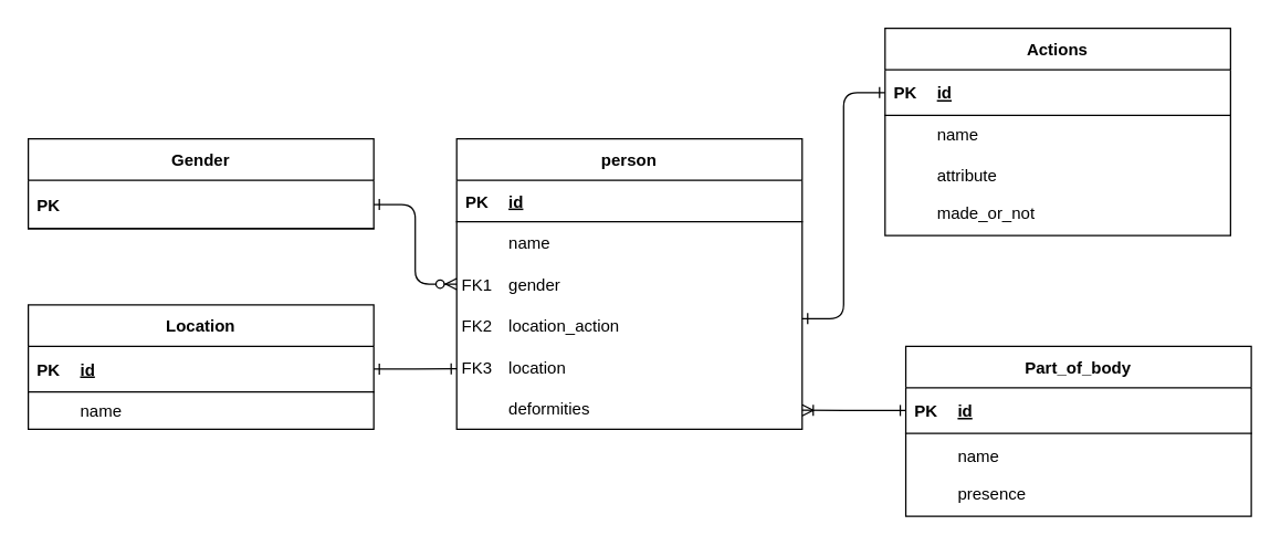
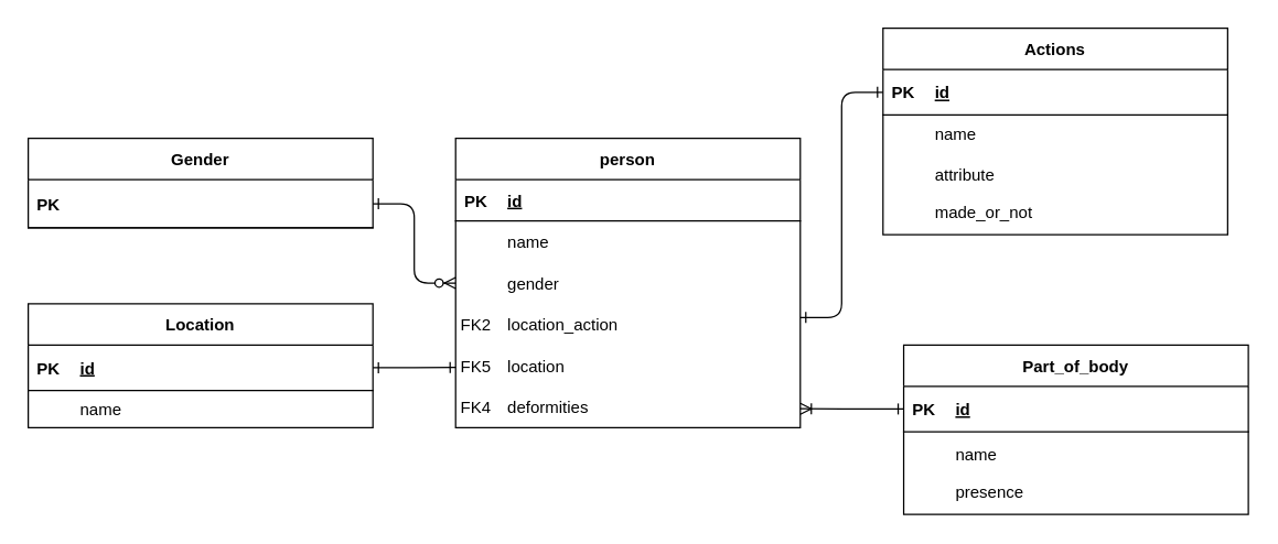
  <mxCell id="0" />
  <mxCell id="1" parent="0" />
  <mxCell id="2" value="" style="edgeStyle=entityRelationEdgeStyle;endArrow=ERzeroToMany;startArrow=ERone;endFill=1;startFill=0;entryX=0;entryY=0.5;entryDx=0;entryDy=0;" parent="1" source="25" target="11" edge="1"><mxGeometry width="100" height="100" relative="1" as="geometry"><mxPoint x="220" y="700" as="sourcePoint" /><mxPoint x="320" y="600" as="targetPoint" /></mxGeometry></mxCell>
  <mxCell id="3" value="" style="edgeStyle=entityRelationEdgeStyle;endArrow=ERone;startArrow=ERone;endFill=0;startFill=0;strokeColor=default;entryX=0;entryY=0.5;entryDx=0;entryDy=0;" parent="1" target="15" edge="1"><mxGeometry width="100" height="100" relative="1" as="geometry"><mxPoint x="580" y="230" as="sourcePoint" /><mxPoint x="340" y="185" as="targetPoint" /></mxGeometry></mxCell>
  <mxCell id="4" value="person" style="shape=table;startSize=30;container=1;collapsible=1;childLayout=tableLayout;fixedRows=1;rowLines=0;fontStyle=1;align=center;resizeLast=1;columnLines=0;snapToPoint=0;rounded=0;" parent="1" vertex="1"><mxGeometry x="330" y="100" width="250" height="210" as="geometry"><mxRectangle x="450" y="120" width="80" height="30" as="alternateBounds" /></mxGeometry></mxCell>
  <mxCell id="5" value="" style="shape=partialRectangle;collapsible=0;dropTarget=0;pointerEvents=0;fillColor=none;points=[[0,0.5],[1,0.5]];portConstraint=eastwest;top=0;left=0;right=0;bottom=1;" parent="4" vertex="1"><mxGeometry y="30" width="250" height="30" as="geometry" /></mxCell>
  <mxCell id="6" value="PK" style="shape=partialRectangle;overflow=hidden;connectable=0;fillColor=none;top=0;left=0;bottom=0;right=0;fontStyle=1;" parent="5" vertex="1"><mxGeometry width="30" height="30" as="geometry"><mxRectangle width="30" height="30" as="alternateBounds" /></mxGeometry></mxCell>
  <mxCell id="7" value="id" style="shape=partialRectangle;overflow=hidden;connectable=0;fillColor=none;top=0;left=0;bottom=0;right=0;align=left;spacingLeft=6;fontStyle=5;" parent="5" vertex="1"><mxGeometry x="30" width="220" height="30" as="geometry"><mxRectangle width="220" height="30" as="alternateBounds" /></mxGeometry></mxCell>
  <mxCell id="8" value="" style="shape=partialRectangle;collapsible=0;dropTarget=0;pointerEvents=0;fillColor=none;points=[[0,0.5],[1,0.5]];portConstraint=eastwest;top=0;left=0;right=0;bottom=0;" parent="4" vertex="1"><mxGeometry y="60" width="250" height="30" as="geometry" /></mxCell>
  <mxCell id="9" value="" style="shape=partialRectangle;overflow=hidden;connectable=0;fillColor=none;top=0;left=0;bottom=0;right=0;" parent="8" vertex="1"><mxGeometry width="30" height="30" as="geometry"><mxRectangle width="30" height="30" as="alternateBounds" /></mxGeometry></mxCell>
  <mxCell id="10" value="name" style="shape=partialRectangle;overflow=hidden;connectable=0;fillColor=none;top=0;left=0;bottom=0;right=0;align=left;spacingLeft=6;" parent="8" vertex="1"><mxGeometry x="30" width="220" height="30" as="geometry"><mxRectangle width="220" height="30" as="alternateBounds" /></mxGeometry></mxCell>
  <mxCell id="11" value="" style="shape=partialRectangle;collapsible=0;dropTarget=0;pointerEvents=0;fillColor=none;points=[[0,0.5],[1,0.5]];portConstraint=eastwest;top=0;left=0;right=0;bottom=0;" parent="4" vertex="1"><mxGeometry y="90" width="250" height="30" as="geometry" /></mxCell>
- <mxCell id="12" value="FK1" style="shape=partialRectangle;overflow=hidden;connectable=0;fillColor=none;top=0;left=0;bottom=0;right=0;" parent="11" vertex="1"><mxGeometry width="30" height="30" as="geometry"><mxRectangle width="30" height="30" as="alternateBounds" /></mxGeometry></mxCell>
  <mxCell id="13" value="gender" style="shape=partialRectangle;overflow=hidden;connectable=0;fillColor=none;top=0;left=0;bottom=0;right=0;align=left;spacingLeft=6;" parent="11" vertex="1"><mxGeometry x="30" width="220" height="30" as="geometry"><mxRectangle width="220" height="30" as="alternateBounds" /></mxGeometry></mxCell>
  <mxCell id="14" value="Actions" style="shape=table;startSize=30;container=1;collapsible=1;childLayout=tableLayout;fixedRows=1;rowLines=0;fontStyle=1;align=center;resizeLast=1;columnLines=0;" parent="1" vertex="1"><mxGeometry x="640" y="20" width="250" height="150" as="geometry" /></mxCell>
  <mxCell id="15" value="" style="shape=partialRectangle;collapsible=0;dropTarget=0;pointerEvents=0;fillColor=none;points=[[0,0.5],[1,0.5]];portConstraint=eastwest;top=0;left=0;right=0;bottom=1;" parent="14" vertex="1"><mxGeometry y="30" width="250" height="33" as="geometry" /></mxCell>
  <mxCell id="16" value="PK" style="shape=partialRectangle;overflow=hidden;connectable=0;fillColor=none;top=0;left=0;bottom=0;right=0;fontStyle=1;" parent="15" vertex="1"><mxGeometry width="30" height="33" as="geometry"><mxRectangle width="30" height="33" as="alternateBounds" /></mxGeometry></mxCell>
  <mxCell id="17" value="id" style="shape=partialRectangle;overflow=hidden;connectable=0;fillColor=none;top=0;left=0;bottom=0;right=0;align=left;spacingLeft=6;fontStyle=5;" parent="15" vertex="1"><mxGeometry x="30" width="220" height="33" as="geometry"><mxRectangle width="220" height="33" as="alternateBounds" /></mxGeometry></mxCell>
  <mxCell id="18" value="" style="shape=partialRectangle;collapsible=0;dropTarget=0;pointerEvents=0;fillColor=none;points=[[0,0.5],[1,0.5]];portConstraint=eastwest;top=0;left=0;right=0;bottom=0;" parent="14" vertex="1"><mxGeometry y="63" width="250" height="27" as="geometry" /></mxCell>
  <mxCell id="19" value="" style="shape=partialRectangle;overflow=hidden;connectable=0;fillColor=none;top=0;left=0;bottom=0;right=0;" parent="18" vertex="1"><mxGeometry width="30" height="27" as="geometry"><mxRectangle width="30" height="27" as="alternateBounds" /></mxGeometry></mxCell>
  <mxCell id="20" value="name" style="shape=partialRectangle;overflow=hidden;connectable=0;fillColor=none;top=0;left=0;bottom=0;right=0;align=left;spacingLeft=6;" parent="18" vertex="1"><mxGeometry x="30" width="220" height="27" as="geometry"><mxRectangle width="220" height="27" as="alternateBounds" /></mxGeometry></mxCell>
  <mxCell id="21" value="" style="shape=partialRectangle;collapsible=0;dropTarget=0;pointerEvents=0;fillColor=none;points=[[0,0.5],[1,0.5]];portConstraint=eastwest;top=0;left=0;right=0;bottom=0;" parent="14" vertex="1"><mxGeometry y="90" width="250" height="33" as="geometry" /></mxCell>
  <mxCell id="22" value="" style="shape=partialRectangle;overflow=hidden;connectable=0;fillColor=none;top=0;left=0;bottom=0;right=0;" parent="21" vertex="1"><mxGeometry width="30" height="33" as="geometry"><mxRectangle width="30" height="33" as="alternateBounds" /></mxGeometry></mxCell>
  <mxCell id="23" value="attribute" style="shape=partialRectangle;overflow=hidden;connectable=0;fillColor=none;top=0;left=0;bottom=0;right=0;align=left;spacingLeft=6;" parent="21" vertex="1"><mxGeometry x="30" width="220" height="33" as="geometry"><mxRectangle width="220" height="33" as="alternateBounds" /></mxGeometry></mxCell>
  <mxCell id="24" value="Gender" style="shape=table;startSize=30;container=1;collapsible=1;childLayout=tableLayout;fixedRows=1;rowLines=0;fontStyle=1;align=center;resizeLast=1;columnLines=0;" parent="1" vertex="1"><mxGeometry x="20" y="100" width="250" height="65" as="geometry" /></mxCell>
  <mxCell id="25" value="" style="shape=partialRectangle;collapsible=0;dropTarget=0;pointerEvents=0;fillColor=none;points=[[0,0.5],[1,0.5]];portConstraint=eastwest;top=0;left=0;right=0;bottom=1;" parent="24" vertex="1"><mxGeometry y="30" width="250" height="35" as="geometry" /></mxCell>
  <mxCell id="26" value="PK" style="shape=partialRectangle;overflow=hidden;connectable=0;fillColor=none;top=0;left=0;bottom=0;right=0;fontStyle=1;" parent="25" vertex="1"><mxGeometry width="30" height="35" as="geometry"><mxRectangle width="30" height="35" as="alternateBounds" /></mxGeometry></mxCell>
  <mxCell id="27" value="location_action" style="shape=partialRectangle;overflow=hidden;connectable=0;fillColor=none;top=0;left=0;bottom=0;right=0;align=left;spacingLeft=6;" parent="1" vertex="1"><mxGeometry x="360" y="220" width="220" height="30" as="geometry"><mxRectangle width="220" height="30" as="alternateBounds" /></mxGeometry></mxCell>
  <mxCell id="28" value="FK2" style="shape=partialRectangle;overflow=hidden;connectable=0;fillColor=none;top=0;left=0;bottom=0;right=0;" parent="1" vertex="1"><mxGeometry x="330" y="220" width="30" height="30" as="geometry"><mxRectangle width="30" height="30" as="alternateBounds" /></mxGeometry></mxCell>
  <mxCell id="29" value="location" style="shape=partialRectangle;overflow=hidden;connectable=0;fillColor=none;top=0;left=0;bottom=0;right=0;align=left;spacingLeft=6;" parent="1" vertex="1"><mxGeometry x="360" y="250" width="220" height="30" as="geometry"><mxRectangle width="220" height="30" as="alternateBounds" /></mxGeometry></mxCell>
- <mxCell id="30" value="FK3" style="shape=partialRectangle;overflow=hidden;connectable=0;fillColor=none;top=0;left=0;bottom=0;right=0;" parent="1" vertex="1"><mxGeometry x="330" y="250" width="30" height="30" as="geometry"><mxRectangle width="30" height="30" as="alternateBounds" /></mxGeometry></mxCell>
+ <mxCell id="30" value="FK5" style="shape=partialRectangle;overflow=hidden;connectable=0;fillColor=none;top=0;left=0;bottom=0;right=0;" parent="1" vertex="1"><mxGeometry x="330" y="250" width="30" height="30" as="geometry"><mxRectangle width="30" height="30" as="alternateBounds" /></mxGeometry></mxCell>
  <mxCell id="31" value="made_or_not" style="shape=partialRectangle;overflow=hidden;connectable=0;fillColor=none;top=0;left=0;bottom=0;right=0;align=left;spacingLeft=6;" parent="1" vertex="1"><mxGeometry x="670" y="137" width="220" height="33" as="geometry"><mxRectangle width="220" height="33" as="alternateBounds" /></mxGeometry></mxCell>
  <mxCell id="32" value="deformities" style="shape=partialRectangle;overflow=hidden;connectable=0;fillColor=none;top=0;left=0;bottom=0;right=0;align=left;spacingLeft=6;" parent="1" vertex="1"><mxGeometry x="360" y="280" width="220" height="30" as="geometry"><mxRectangle width="220" height="30" as="alternateBounds" /></mxGeometry></mxCell>
+ <mxCell id="33" value="FK4" style="shape=partialRectangle;overflow=hidden;connectable=0;fillColor=none;top=0;left=0;bottom=0;right=0;" parent="1" vertex="1"><mxGeometry x="330" y="280" width="30" height="30" as="geometry"><mxRectangle width="30" height="30" as="alternateBounds" /></mxGeometry></mxCell>
  <mxCell id="34" value="Location" style="shape=table;startSize=30;container=1;collapsible=1;childLayout=tableLayout;fixedRows=1;rowLines=0;fontStyle=1;align=center;resizeLast=1;columnLines=0;" parent="1" vertex="1"><mxGeometry x="20" y="220" width="250" height="90" as="geometry" /></mxCell>
  <mxCell id="35" value="" style="shape=partialRectangle;collapsible=0;dropTarget=0;pointerEvents=0;fillColor=none;points=[[0,0.5],[1,0.5]];portConstraint=eastwest;top=0;left=0;right=0;bottom=1;" parent="34" vertex="1"><mxGeometry y="30" width="250" height="33" as="geometry" /></mxCell>
  <mxCell id="36" value="PK" style="shape=partialRectangle;overflow=hidden;connectable=0;fillColor=none;top=0;left=0;bottom=0;right=0;fontStyle=1;" parent="35" vertex="1"><mxGeometry width="30" height="33" as="geometry"><mxRectangle width="30" height="33" as="alternateBounds" /></mxGeometry></mxCell>
  <mxCell id="37" value="id" style="shape=partialRectangle;overflow=hidden;connectable=0;fillColor=none;top=0;left=0;bottom=0;right=0;align=left;spacingLeft=6;fontStyle=5;" parent="35" vertex="1"><mxGeometry x="30" width="220" height="33" as="geometry"><mxRectangle width="220" height="33" as="alternateBounds" /></mxGeometry></mxCell>
  <mxCell id="38" value="" style="shape=partialRectangle;collapsible=0;dropTarget=0;pointerEvents=0;fillColor=none;points=[[0,0.5],[1,0.5]];portConstraint=eastwest;top=0;left=0;right=0;bottom=0;" parent="34" vertex="1"><mxGeometry y="63" width="250" height="27" as="geometry" /></mxCell>
  <mxCell id="39" value="" style="shape=partialRectangle;overflow=hidden;connectable=0;fillColor=none;top=0;left=0;bottom=0;right=0;" parent="38" vertex="1"><mxGeometry width="30" height="27" as="geometry"><mxRectangle width="30" height="27" as="alternateBounds" /></mxGeometry></mxCell>
  <mxCell id="40" value="name" style="shape=partialRectangle;overflow=hidden;connectable=0;fillColor=none;top=0;left=0;bottom=0;right=0;align=left;spacingLeft=6;" parent="38" vertex="1"><mxGeometry x="30" width="220" height="27" as="geometry"><mxRectangle width="220" height="27" as="alternateBounds" /></mxGeometry></mxCell>
  <mxCell id="41" style="edgeStyle=orthogonalEdgeStyle;rounded=0;orthogonalLoop=1;jettySize=auto;html=1;exitX=1;exitY=0.5;exitDx=0;exitDy=0;endArrow=ERone;endFill=0;startArrow=ERone;startFill=0;" parent="1" source="35" edge="1"><mxGeometry relative="1" as="geometry"><mxPoint x="330" y="266.333" as="targetPoint" /></mxGeometry></mxCell>
  <mxCell id="42" value="Part_of_body" style="shape=table;startSize=30;container=1;collapsible=1;childLayout=tableLayout;fixedRows=1;rowLines=0;fontStyle=1;align=center;resizeLast=1;columnLines=0;" parent="1" vertex="1"><mxGeometry x="655" y="250" width="250" height="123" as="geometry" /></mxCell>
  <mxCell id="43" value="" style="shape=partialRectangle;collapsible=0;dropTarget=0;pointerEvents=0;fillColor=none;points=[[0,0.5],[1,0.5]];portConstraint=eastwest;top=0;left=0;right=0;bottom=1;" parent="42" vertex="1"><mxGeometry y="30" width="250" height="33" as="geometry" /></mxCell>
  <mxCell id="44" value="PK" style="shape=partialRectangle;overflow=hidden;connectable=0;fillColor=none;top=0;left=0;bottom=0;right=0;fontStyle=1;" parent="43" vertex="1"><mxGeometry width="30" height="33" as="geometry"><mxRectangle width="30" height="33" as="alternateBounds" /></mxGeometry></mxCell>
  <mxCell id="45" value="id" style="shape=partialRectangle;overflow=hidden;connectable=0;fillColor=none;top=0;left=0;bottom=0;right=0;align=left;spacingLeft=6;fontStyle=5;" parent="43" vertex="1"><mxGeometry x="30" width="220" height="33" as="geometry"><mxRectangle width="220" height="33" as="alternateBounds" /></mxGeometry></mxCell>
  <mxCell id="46" value="" style="shape=partialRectangle;collapsible=0;dropTarget=0;pointerEvents=0;fillColor=none;points=[[0,0.5],[1,0.5]];portConstraint=eastwest;top=0;left=0;right=0;bottom=0;" parent="42" vertex="1"><mxGeometry y="63" width="250" height="33" as="geometry" /></mxCell>
  <mxCell id="47" value="" style="shape=partialRectangle;overflow=hidden;connectable=0;fillColor=none;top=0;left=0;bottom=0;right=0;" parent="46" vertex="1"><mxGeometry width="30" height="33" as="geometry"><mxRectangle width="30" height="33" as="alternateBounds" /></mxGeometry></mxCell>
  <mxCell id="48" value="name" style="shape=partialRectangle;overflow=hidden;connectable=0;fillColor=none;top=0;left=0;bottom=0;right=0;align=left;spacingLeft=6;" parent="46" vertex="1"><mxGeometry x="30" width="220" height="33" as="geometry"><mxRectangle width="220" height="33" as="alternateBounds" /></mxGeometry></mxCell>
  <mxCell id="49" value="presence" style="shape=partialRectangle;overflow=hidden;connectable=0;fillColor=none;top=0;left=0;bottom=0;right=0;align=left;spacingLeft=6;" parent="1" vertex="1"><mxGeometry x="685" y="340" width="220" height="33" as="geometry"><mxRectangle width="220" height="33" as="alternateBounds" /></mxGeometry></mxCell>
  <mxCell id="50" style="edgeStyle=orthogonalEdgeStyle;rounded=0;orthogonalLoop=1;jettySize=auto;html=1;exitX=0;exitY=0.5;exitDx=0;exitDy=0;endArrow=ERoneToMany;endFill=0;startArrow=ERone;startFill=0;" parent="1" source="43" edge="1"><mxGeometry relative="1" as="geometry"><mxPoint x="580" y="296.333" as="targetPoint" /></mxGeometry></mxCell>
